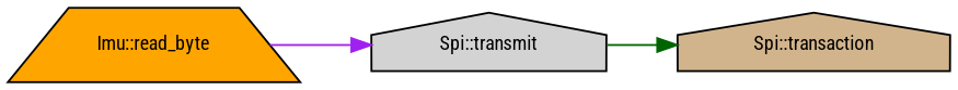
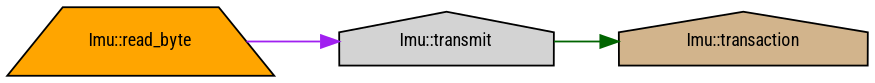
  digraph {
    fontname="Roboto Condensed"
    rankdir=LR
    node [color=black fontname="Roboto Condensed" fontsize=10 shape=house style=filled]
    edge [fontname="Roboto Condensed" fontsize=10 labelfontname=Helvetica labelfontsize=10 style=solid]
    n1 [fillcolor=orange fontcolor=black height=0.2 label="Imu::read_byte" shape=trapezium width=0.4]
-   n2 [fillcolor=lightgrey height=0.2 label="Spi::transmit" width=0.4]
-   n3 [fillcolor=tan height=0.2 label="Spi::transaction" width=0.4]
+   n2 [fillcolor=lightgrey height=0.2 label="Imu::transmit" width=0.4]
+   n3 [fillcolor=tan height=0.2 label="Imu::transaction" width=0.4]
    n1 -> n2 [color=purple]
    n2 -> n3 [color=darkgreen]
  }
